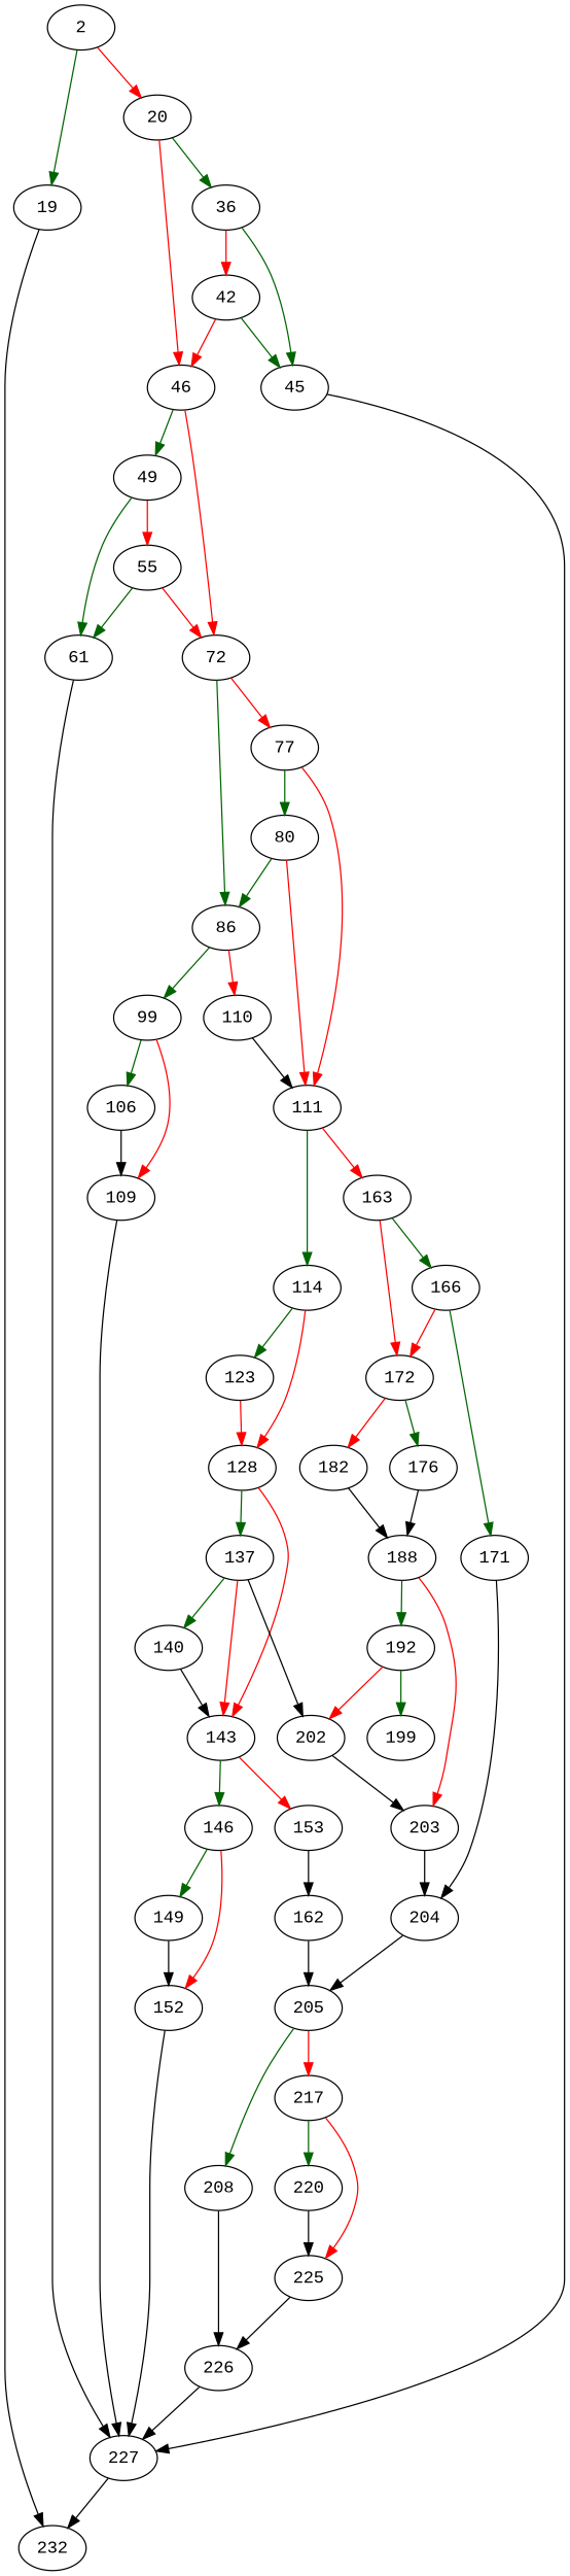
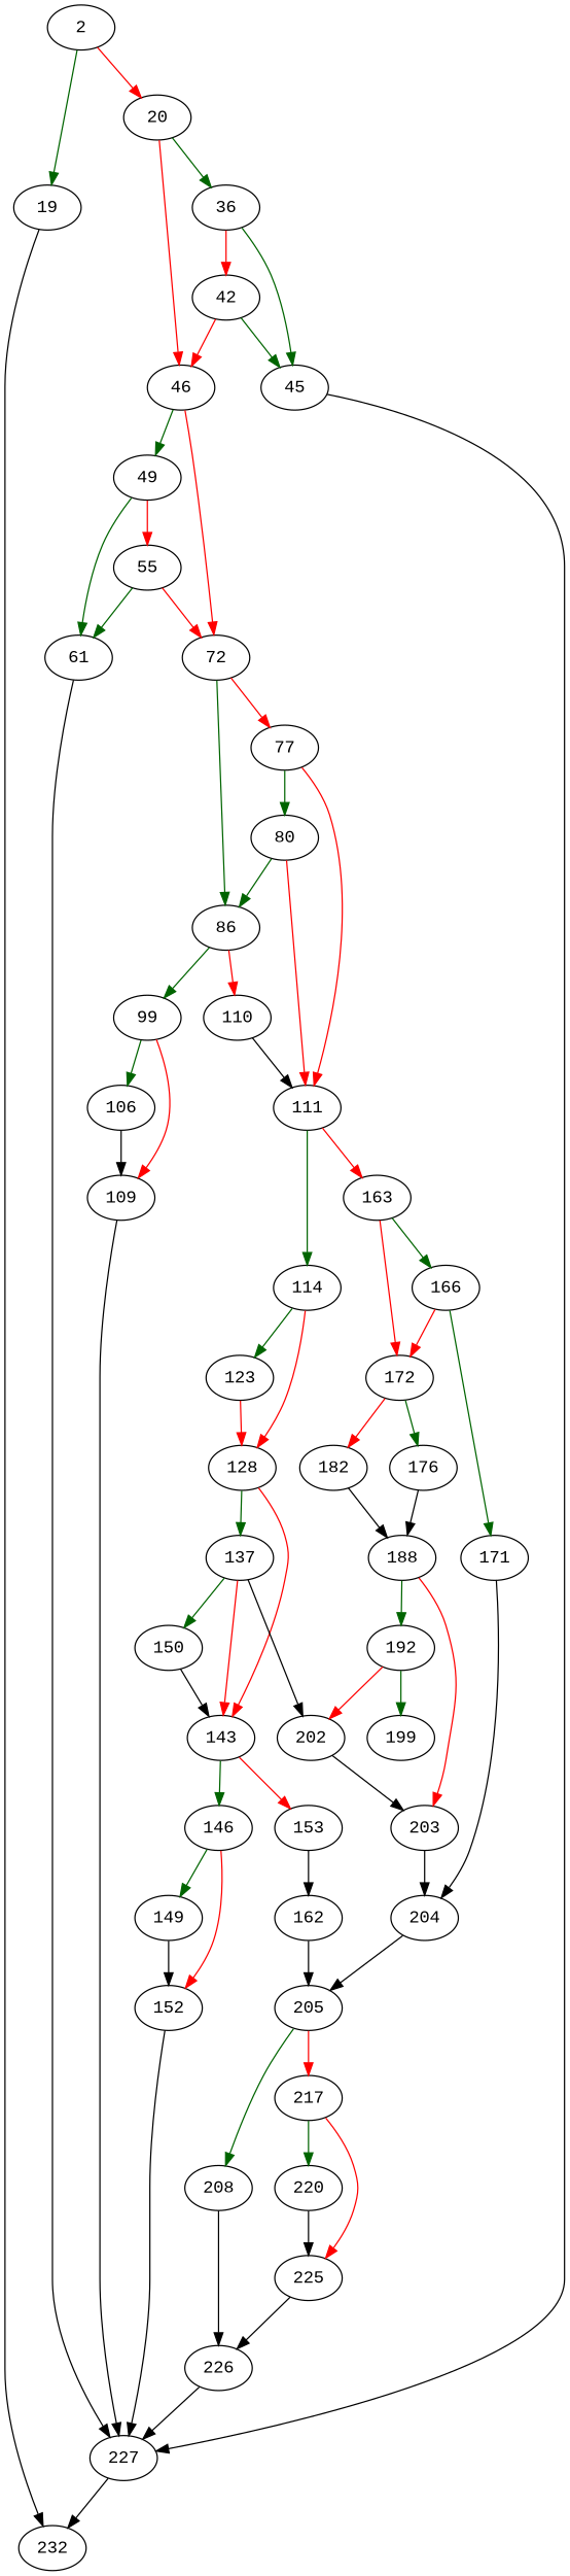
  strict digraph {
    fontname="Liberation Mono"
    node [fontname="Liberation Mono"]
    edge [color=red cond=true fontname="Liberation Mono"]
    2 [entry=true]
    19
    20
    232
    36
    46
    45
    42
    49
    72
    227
    61
    55
    86
    77
    99
    110
    80
    111
    106
    109
    114
    163
    123
    128
    166
    172
    137
    143
    171
    176
    182
-   140
+   140 [label=150]
    202
    146
    153
    149
    152
    162
    205
    208
    217
    226
    220
    225
    204
    188
    192
    203
    199
    2 -> 19 [color=darkgreen]
    2 -> 20 [cond=false]
    19 -> 232 [color="" cond=""]
    20 -> 36 [color=darkgreen]
    20 -> 46 [cond=false]
    36 -> 45 [color=darkgreen]
    36 -> 42 [cond=false]
    46 -> 49 [color=darkgreen]
    46 -> 72 [cond=false]
    45 -> 227 [color="" cond=""]
    42 -> 46 [cond=false]
    42 -> 45 [color=darkgreen]
    49 -> 61 [color=darkgreen]
    49 -> 55 [cond=false]
    72 -> 86 [color=darkgreen]
    72 -> 77 [cond=false]
    227 -> 232 [color="" cond=""]
    61 -> 227 [color="" cond=""]
    55 -> 72 [cond=false]
    55 -> 61 [color=darkgreen]
    86 -> 99 [color=darkgreen]
    86 -> 110 [cond=false]
    77 -> 80 [color=darkgreen]
    77 -> 111 [cond=false]
    99 -> 106 [color=darkgreen]
    99 -> 109 [cond=false]
    110 -> 111 [color="" cond=""]
    80 -> 86 [color=darkgreen]
    80 -> 111 [cond=false]
    111 -> 114 [color=darkgreen]
    111 -> 163 [cond=false]
    106 -> 109 [color="" cond=""]
    109 -> 227 [color="" cond=""]
    114 -> 123 [color=darkgreen]
    114 -> 128 [cond=false]
    163 -> 166 [color=darkgreen]
    163 -> 172 [cond=false]
    123 -> 128 [cond=""]
    128 -> 137 [color=darkgreen]
    128 -> 143 [cond=false]
    166 -> 172 [cond=false]
    166 -> 171 [color=darkgreen]
    172 -> 176 [color=darkgreen]
    172 -> 182 [cond=false]
    137 -> 143 [cond=false]
    137 -> 140 [color=darkgreen]
    137 -> 202 [color="" cond=""]
    143 -> 146 [color=darkgreen]
    143 -> 153 [cond=false]
    171 -> 204 [color="" cond=""]
    176 -> 188 [color="" cond=""]
    182 -> 188 [color="" cond=""]
    140 -> 143 [color="" cond=""]
    202 -> 203 [color="" cond=""]
    146 -> 149 [color=darkgreen]
    146 -> 152 [cond=false]
    153 -> 162 [color="" cond=""]
    149 -> 152 [color="" cond=""]
    152 -> 227 [color="" cond=""]
    162 -> 205 [color="" cond=""]
    205 -> 208 [color=darkgreen]
    205 -> 217 [cond=false]
    208 -> 226 [color="" cond=""]
    217 -> 220 [color=darkgreen]
    217 -> 225 [cond=false]
    226 -> 227 [color="" cond=""]
    220 -> 225 [color="" cond=""]
    225 -> 226 [color="" cond=""]
    204 -> 205 [color="" cond=""]
    188 -> 192 [color=darkgreen]
    188 -> 203 [cond=false]
    192 -> 202 [cond=false]
    192 -> 199 [color=darkgreen]
    203 -> 204 [color="" cond=""]
  }
